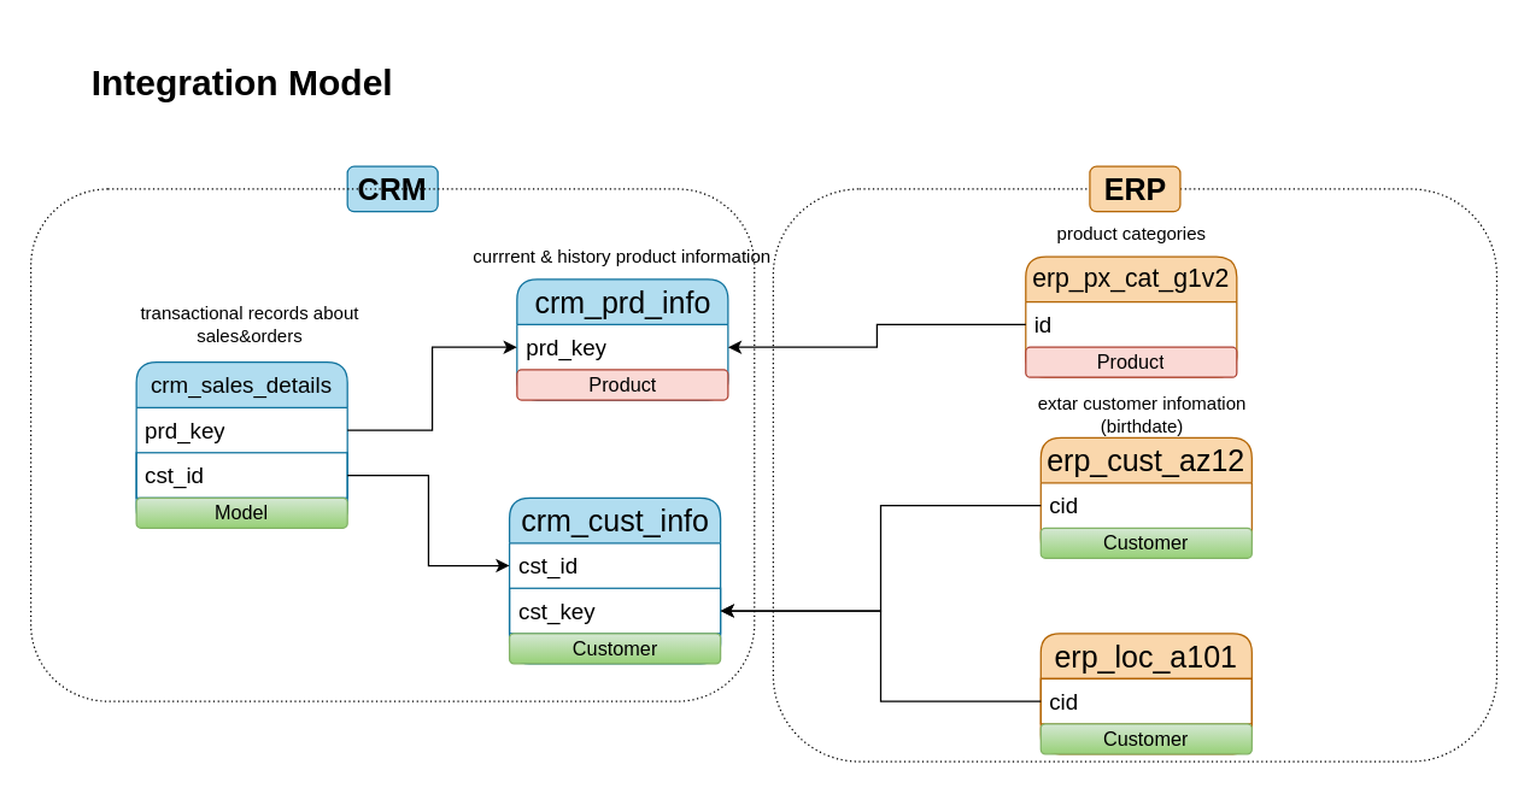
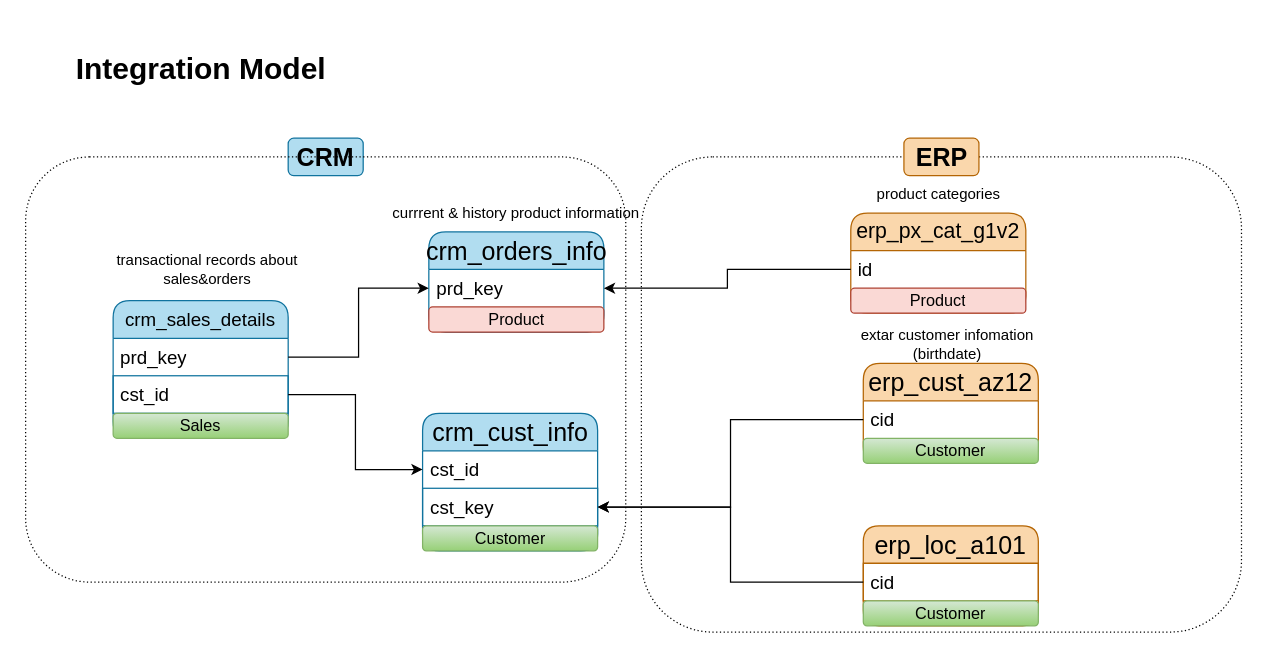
  <mxCell id="0" />
  <mxCell id="1" parent="0" />
  <mxCell id="2" value="&lt;span style=&quot;font-size: 20px;&quot;&gt;&lt;font style=&quot;color: rgb(0, 0, 0);&quot;&gt;crm_cust_info&lt;/font&gt;&lt;/span&gt;" style="swimlane;fontStyle=0;childLayout=stackLayout;horizontal=1;startSize=30;horizontalStack=0;resizeParent=1;resizeParentMax=0;resizeLast=0;collapsible=1;marginBottom=0;whiteSpace=wrap;html=1;fillColor=#b1ddf0;strokeColor=#10739e;rounded=1;" parent="1" vertex="1"><mxGeometry x="337.5" y="330" width="140" height="110" as="geometry"><mxRectangle x="60" y="170" width="170" height="40" as="alternateBounds" /></mxGeometry></mxCell>
  <mxCell id="3" value="&lt;span style=&quot;font-size: 15px;&quot;&gt;cst_id&lt;/span&gt;" style="text;strokeColor=none;fillColor=none;align=left;verticalAlign=middle;spacingLeft=4;spacingRight=4;overflow=hidden;points=[[0,0.5],[1,0.5]];portConstraint=eastwest;rotatable=0;whiteSpace=wrap;html=1;" parent="2" vertex="1"><mxGeometry y="30" width="140" height="30" as="geometry" /></mxCell>
  <mxCell id="4" value="&lt;span style=&quot;font-size: 15px;&quot;&gt;cst_key&lt;/span&gt;" style="text;strokeColor=#10739e;fillColor=none;align=left;verticalAlign=middle;spacingLeft=4;spacingRight=4;overflow=hidden;points=[[0,0.5],[1,0.5]];portConstraint=eastwest;rotatable=0;whiteSpace=wrap;html=1;" parent="2" vertex="1"><mxGeometry y="60" width="140" height="30" as="geometry" /></mxCell>
  <mxCell id="5" value="&lt;font color=&quot;#000000&quot;&gt;&lt;span style=&quot;font-size: 13px;&quot;&gt;Customer&lt;/span&gt;&lt;/font&gt;" style="text;html=1;strokeColor=#82b366;fillColor=#d5e8d4;align=center;verticalAlign=middle;whiteSpace=wrap;overflow=hidden;rounded=1;gradientColor=#97d077;" vertex="1" parent="2"><mxGeometry y="90" width="140" height="20" as="geometry" /></mxCell>
  <mxCell id="6" value="&lt;h1&gt;Integration Model&lt;/h1&gt;" style="text;html=1;align=center;verticalAlign=middle;resizable=0;points=[];autosize=1;strokeColor=none;fillColor=none;" parent="1" vertex="1"><mxGeometry x="50" y="20" width="220" height="70" as="geometry" /></mxCell>
- <mxCell id="7" value="&lt;span style=&quot;font-size: 20px;&quot;&gt;&lt;font style=&quot;color: rgb(0, 0, 0);&quot;&gt;crm_prd_info&lt;/font&gt;&lt;/span&gt;" style="swimlane;fontStyle=0;childLayout=stackLayout;horizontal=1;startSize=30;horizontalStack=0;resizeParent=1;resizeParentMax=0;resizeLast=0;collapsible=1;marginBottom=0;whiteSpace=wrap;html=1;fillColor=#b1ddf0;strokeColor=#10739e;rounded=1;" parent="1" vertex="1"><mxGeometry x="342.5" y="185" width="140" height="80" as="geometry"><mxRectangle x="60" y="170" width="170" height="40" as="alternateBounds" /></mxGeometry></mxCell>
+ <mxCell id="7" value="&lt;span style=&quot;font-size: 20px;&quot;&gt;&lt;font style=&quot;color: rgb(0, 0, 0);&quot;&gt;crm_orders_info&lt;/font&gt;&lt;/span&gt;" style="swimlane;fontStyle=0;childLayout=stackLayout;horizontal=1;startSize=30;horizontalStack=0;resizeParent=1;resizeParentMax=0;resizeLast=0;collapsible=1;marginBottom=0;whiteSpace=wrap;html=1;fillColor=#b1ddf0;strokeColor=#10739e;rounded=1;" parent="1" vertex="1"><mxGeometry x="342.5" y="185" width="140" height="80" as="geometry"><mxRectangle x="60" y="170" width="170" height="40" as="alternateBounds" /></mxGeometry></mxCell>
  <mxCell id="8" value="&lt;span style=&quot;font-size: 15px;&quot;&gt;prd_key&lt;/span&gt;" style="text;strokeColor=none;fillColor=none;align=left;verticalAlign=middle;spacingLeft=4;spacingRight=4;overflow=hidden;points=[[0,0.5],[1,0.5]];portConstraint=eastwest;rotatable=0;whiteSpace=wrap;html=1;" parent="7" vertex="1"><mxGeometry y="30" width="140" height="30" as="geometry" /></mxCell>
  <mxCell id="9" value="&lt;font style=&quot;font-size: 13px;&quot; color=&quot;#000000&quot;&gt;Product&lt;/font&gt;" style="text;html=1;strokeColor=#ae4132;fillColor=#fad9d5;align=center;verticalAlign=middle;whiteSpace=wrap;overflow=hidden;rounded=1;" vertex="1" parent="7"><mxGeometry y="60" width="140" height="20" as="geometry" /></mxCell>
  <mxCell id="10" value="currrent &amp;amp; history product information" style="text;html=1;align=center;verticalAlign=middle;whiteSpace=wrap;rounded=0;" parent="1" vertex="1"><mxGeometry x="305" y="155" width="215" height="30" as="geometry" /></mxCell>
  <mxCell id="11" value="transactional records about sales&amp;amp;orders" style="text;html=1;align=center;verticalAlign=middle;whiteSpace=wrap;rounded=0;" parent="1" vertex="1"><mxGeometry x="57.5" y="200" width="215" height="30" as="geometry" /></mxCell>
  <mxCell id="12" value="&lt;font style=&quot;color: rgb(0, 0, 0); font-size: 15px;&quot;&gt;crm_sales_details&lt;/font&gt;" style="swimlane;fontStyle=0;childLayout=stackLayout;horizontal=1;startSize=30;horizontalStack=0;resizeParent=1;resizeParentMax=0;resizeLast=0;collapsible=1;marginBottom=0;whiteSpace=wrap;html=1;fillColor=#b1ddf0;strokeColor=#10739e;rounded=1;" parent="1" vertex="1"><mxGeometry x="90" y="240" width="140" height="110" as="geometry"><mxRectangle x="60" y="170" width="170" height="40" as="alternateBounds" /></mxGeometry></mxCell>
  <mxCell id="13" value="" style="rounded=0;whiteSpace=wrap;html=1;fillColor=none;dashed=1;dashPattern=1 2;" parent="12" vertex="1"><mxGeometry y="30" width="140" as="geometry" /></mxCell>
  <mxCell id="14" value="&lt;span style=&quot;font-size: 15px;&quot;&gt;prd_key&lt;/span&gt;" style="text;strokeColor=none;fillColor=none;align=left;verticalAlign=middle;spacingLeft=4;spacingRight=4;overflow=hidden;points=[[0,0.5],[1,0.5]];portConstraint=eastwest;rotatable=0;whiteSpace=wrap;html=1;" parent="12" vertex="1"><mxGeometry y="30" width="140" height="30" as="geometry" /></mxCell>
  <mxCell id="15" value="&lt;span style=&quot;font-size: 15px;&quot;&gt;cst_id&lt;/span&gt;" style="text;strokeColor=#10739e;fillColor=none;align=left;verticalAlign=middle;spacingLeft=4;spacingRight=4;overflow=hidden;points=[[0,0.5],[1,0.5]];portConstraint=eastwest;rotatable=0;whiteSpace=wrap;html=1;" parent="12" vertex="1"><mxGeometry y="60" width="140" height="30" as="geometry" /></mxCell>
- <mxCell id="16" value="&lt;font color=&quot;#000000&quot;&gt;&lt;span style=&quot;font-size: 13px;&quot;&gt;Model&lt;/span&gt;&lt;/font&gt;" style="text;html=1;strokeColor=#82b366;fillColor=#d5e8d4;align=center;verticalAlign=middle;whiteSpace=wrap;overflow=hidden;rounded=1;gradientColor=#97d077;" vertex="1" parent="12"><mxGeometry y="90" width="140" height="20" as="geometry" /></mxCell>
+ <mxCell id="16" value="&lt;font color=&quot;#000000&quot;&gt;&lt;span style=&quot;font-size: 13px;&quot;&gt;Sales&lt;/span&gt;&lt;/font&gt;" style="text;html=1;strokeColor=#82b366;fillColor=#d5e8d4;align=center;verticalAlign=middle;whiteSpace=wrap;overflow=hidden;rounded=1;gradientColor=#97d077;" vertex="1" parent="12"><mxGeometry y="90" width="140" height="20" as="geometry" /></mxCell>
  <mxCell id="17" style="edgeStyle=orthogonalEdgeStyle;rounded=0;orthogonalLoop=1;jettySize=auto;html=1;entryX=0;entryY=0.5;entryDx=0;entryDy=0;" parent="1" source="15" target="3" edge="1"><mxGeometry relative="1" as="geometry" /></mxCell>
  <mxCell id="18" value="&lt;font color=&quot;#000000&quot;&gt;&lt;span style=&quot;font-size: 20px;&quot;&gt;erp_cust_az12&lt;/span&gt;&lt;/font&gt;" style="swimlane;fontStyle=0;childLayout=stackLayout;horizontal=1;startSize=30;horizontalStack=0;resizeParent=1;resizeParentMax=0;resizeLast=0;collapsible=1;marginBottom=0;whiteSpace=wrap;html=1;fillColor=#fad7ac;strokeColor=#b46504;rounded=1;" parent="1" vertex="1"><mxGeometry x="690" y="290" width="140" height="80" as="geometry"><mxRectangle x="60" y="170" width="170" height="40" as="alternateBounds" /></mxGeometry></mxCell>
  <mxCell id="19" value="&lt;span style=&quot;font-size: 15px;&quot;&gt;cid&lt;/span&gt;" style="text;strokeColor=none;fillColor=none;align=left;verticalAlign=middle;spacingLeft=4;spacingRight=4;overflow=hidden;points=[[0,0.5],[1,0.5]];portConstraint=eastwest;rotatable=0;whiteSpace=wrap;html=1;" parent="18" vertex="1"><mxGeometry y="30" width="140" height="30" as="geometry" /></mxCell>
  <mxCell id="20" value="&lt;font color=&quot;#000000&quot;&gt;&lt;span style=&quot;font-size: 13px;&quot;&gt;Customer&lt;/span&gt;&lt;/font&gt;" style="text;html=1;strokeColor=#82b366;fillColor=#d5e8d4;align=center;verticalAlign=middle;whiteSpace=wrap;overflow=hidden;rounded=1;gradientColor=#97d077;" vertex="1" parent="18"><mxGeometry y="60" width="140" height="20" as="geometry" /></mxCell>
  <mxCell id="21" value="extar customer infomation&lt;div&gt;(birthdate)&lt;/div&gt;" style="text;html=1;align=center;verticalAlign=middle;whiteSpace=wrap;rounded=0;" parent="1" vertex="1"><mxGeometry x="685" y="260" width="145" height="30" as="geometry" /></mxCell>
  <mxCell id="22" value="&lt;font color=&quot;#000000&quot;&gt;&lt;span style=&quot;font-size: 20px;&quot;&gt;erp_loc_a101&lt;/span&gt;&lt;/font&gt;" style="swimlane;fontStyle=0;childLayout=stackLayout;horizontal=1;startSize=30;horizontalStack=0;resizeParent=1;resizeParentMax=0;resizeLast=0;collapsible=1;marginBottom=0;whiteSpace=wrap;html=1;fillColor=#fad7ac;strokeColor=#b46504;rounded=1;arcSize=14;" parent="1" vertex="1"><mxGeometry x="690" y="420" width="140" height="80" as="geometry"><mxRectangle x="60" y="170" width="170" height="40" as="alternateBounds" /></mxGeometry></mxCell>
  <mxCell id="23" value="&lt;span style=&quot;font-size: 15px;&quot;&gt;cid&lt;/span&gt;" style="text;strokeColor=#b46504;fillColor=none;align=left;verticalAlign=middle;spacingLeft=4;spacingRight=4;overflow=hidden;points=[[0,0.5],[1,0.5]];portConstraint=eastwest;rotatable=0;whiteSpace=wrap;html=1;" parent="22" vertex="1"><mxGeometry y="30" width="140" height="30" as="geometry" /></mxCell>
  <mxCell id="24" value="&lt;font color=&quot;#000000&quot;&gt;&lt;span style=&quot;font-size: 13px;&quot;&gt;Customer&lt;/span&gt;&lt;/font&gt;" style="text;html=1;strokeColor=#82b366;fillColor=#d5e8d4;align=center;verticalAlign=middle;whiteSpace=wrap;overflow=hidden;rounded=1;gradientColor=#97d077;" vertex="1" parent="22"><mxGeometry y="60" width="140" height="20" as="geometry" /></mxCell>
  <mxCell id="25" value="&lt;font style=&quot;font-size: 17px;&quot; color=&quot;#000000&quot;&gt;erp_px_cat_g1v2&lt;/font&gt;" style="swimlane;fontStyle=0;childLayout=stackLayout;horizontal=1;startSize=30;horizontalStack=0;resizeParent=1;resizeParentMax=0;resizeLast=0;collapsible=1;marginBottom=0;whiteSpace=wrap;html=1;fillColor=#fad7ac;strokeColor=#b46504;rounded=1;" parent="1" vertex="1"><mxGeometry x="680" y="170" width="140" height="80" as="geometry"><mxRectangle x="60" y="170" width="170" height="40" as="alternateBounds" /></mxGeometry></mxCell>
  <mxCell id="26" value="&lt;span style=&quot;font-size: 15px;&quot;&gt;id&lt;/span&gt;" style="text;strokeColor=none;fillColor=none;align=left;verticalAlign=middle;spacingLeft=4;spacingRight=4;overflow=hidden;points=[[0,0.5],[1,0.5]];portConstraint=eastwest;rotatable=0;whiteSpace=wrap;html=1;" parent="25" vertex="1"><mxGeometry y="30" width="140" height="30" as="geometry" /></mxCell>
  <mxCell id="27" value="&lt;font style=&quot;font-size: 13px;&quot; color=&quot;#000000&quot;&gt;Product&lt;/font&gt;" style="text;html=1;strokeColor=#ae4132;fillColor=#fad9d5;align=center;verticalAlign=middle;whiteSpace=wrap;overflow=hidden;rounded=1;" vertex="1" parent="25"><mxGeometry y="60" width="140" height="20" as="geometry" /></mxCell>
  <mxCell id="28" value="product categories" style="text;html=1;align=center;verticalAlign=middle;whiteSpace=wrap;rounded=0;" parent="1" vertex="1"><mxGeometry x="677.5" y="140" width="145" height="30" as="geometry" /></mxCell>
  <mxCell id="29" value="&lt;h5&gt;&lt;font style=&quot;font-size: 20px; color: rgb(0, 0, 0);&quot;&gt;CRM&lt;/font&gt;&lt;/h5&gt;" style="text;html=1;align=center;verticalAlign=middle;whiteSpace=wrap;rounded=1;fillColor=#b1ddf0;strokeColor=#10739e;" parent="1" vertex="1"><mxGeometry x="230" y="110" width="60" height="30" as="geometry" /></mxCell>
  <mxCell id="30" style="edgeStyle=orthogonalEdgeStyle;rounded=0;orthogonalLoop=1;jettySize=auto;html=1;entryX=0;entryY=0.5;entryDx=0;entryDy=0;" parent="1" source="14" target="8" edge="1"><mxGeometry relative="1" as="geometry" /></mxCell>
  <mxCell id="31" style="edgeStyle=orthogonalEdgeStyle;rounded=0;orthogonalLoop=1;jettySize=auto;html=1;" parent="1" source="26" target="8" edge="1"><mxGeometry relative="1" as="geometry" /></mxCell>
  <mxCell id="32" value="" style="rounded=1;whiteSpace=wrap;html=1;fillColor=none;dashed=1;dashPattern=1 2;" parent="1" vertex="1"><mxGeometry x="20" y="125" width="480" height="340" as="geometry" /></mxCell>
  <mxCell id="33" value="" style="rounded=1;whiteSpace=wrap;html=1;fillColor=none;dashed=1;dashPattern=1 2;" parent="1" vertex="1"><mxGeometry x="512.5" y="125" width="480" height="380" as="geometry" /></mxCell>
  <mxCell id="34" value="&lt;h5&gt;&lt;font color=&quot;#000000&quot;&gt;&lt;span style=&quot;font-size: 20px;&quot;&gt;ERP&lt;/span&gt;&lt;/font&gt;&lt;/h5&gt;" style="text;html=1;align=center;verticalAlign=middle;whiteSpace=wrap;rounded=1;fillColor=#fad7ac;strokeColor=#b46504;" parent="1" vertex="1"><mxGeometry x="722.5" y="110" width="60" height="30" as="geometry" /></mxCell>
  <mxCell id="35" style="edgeStyle=orthogonalEdgeStyle;rounded=0;orthogonalLoop=1;jettySize=auto;html=1;entryX=1;entryY=0.5;entryDx=0;entryDy=0;" edge="1" parent="1" source="23" target="4"><mxGeometry relative="1" as="geometry" /></mxCell>
  <mxCell id="36" style="edgeStyle=orthogonalEdgeStyle;rounded=0;orthogonalLoop=1;jettySize=auto;html=1;" edge="1" parent="1" source="19" target="4"><mxGeometry relative="1" as="geometry" /></mxCell>
